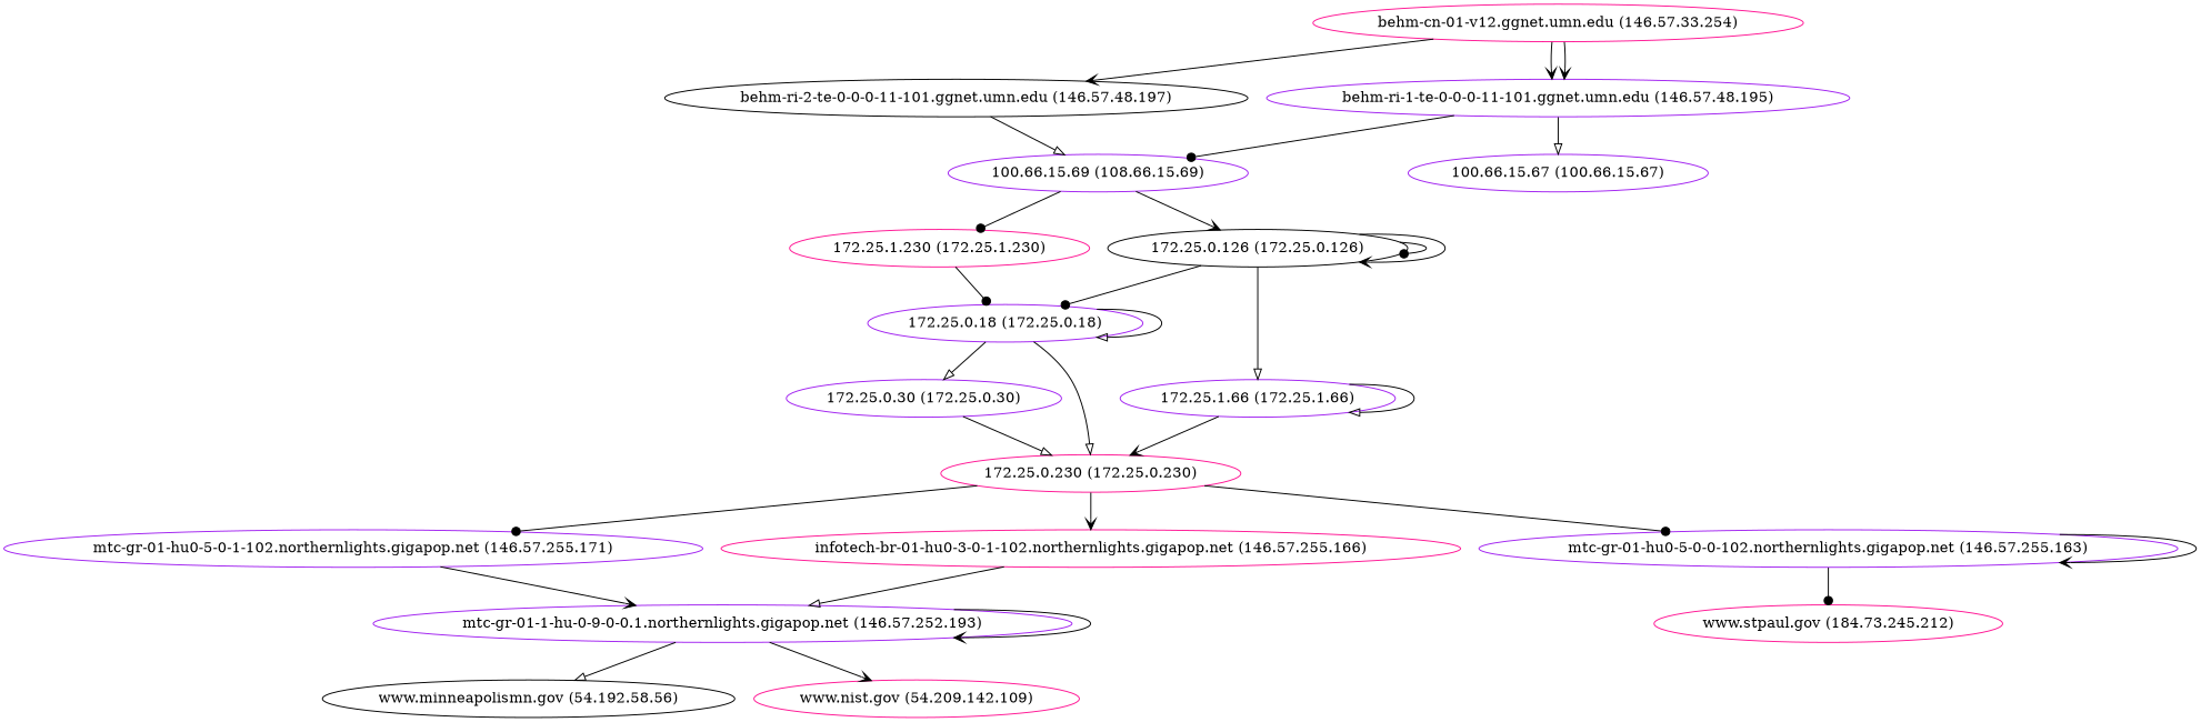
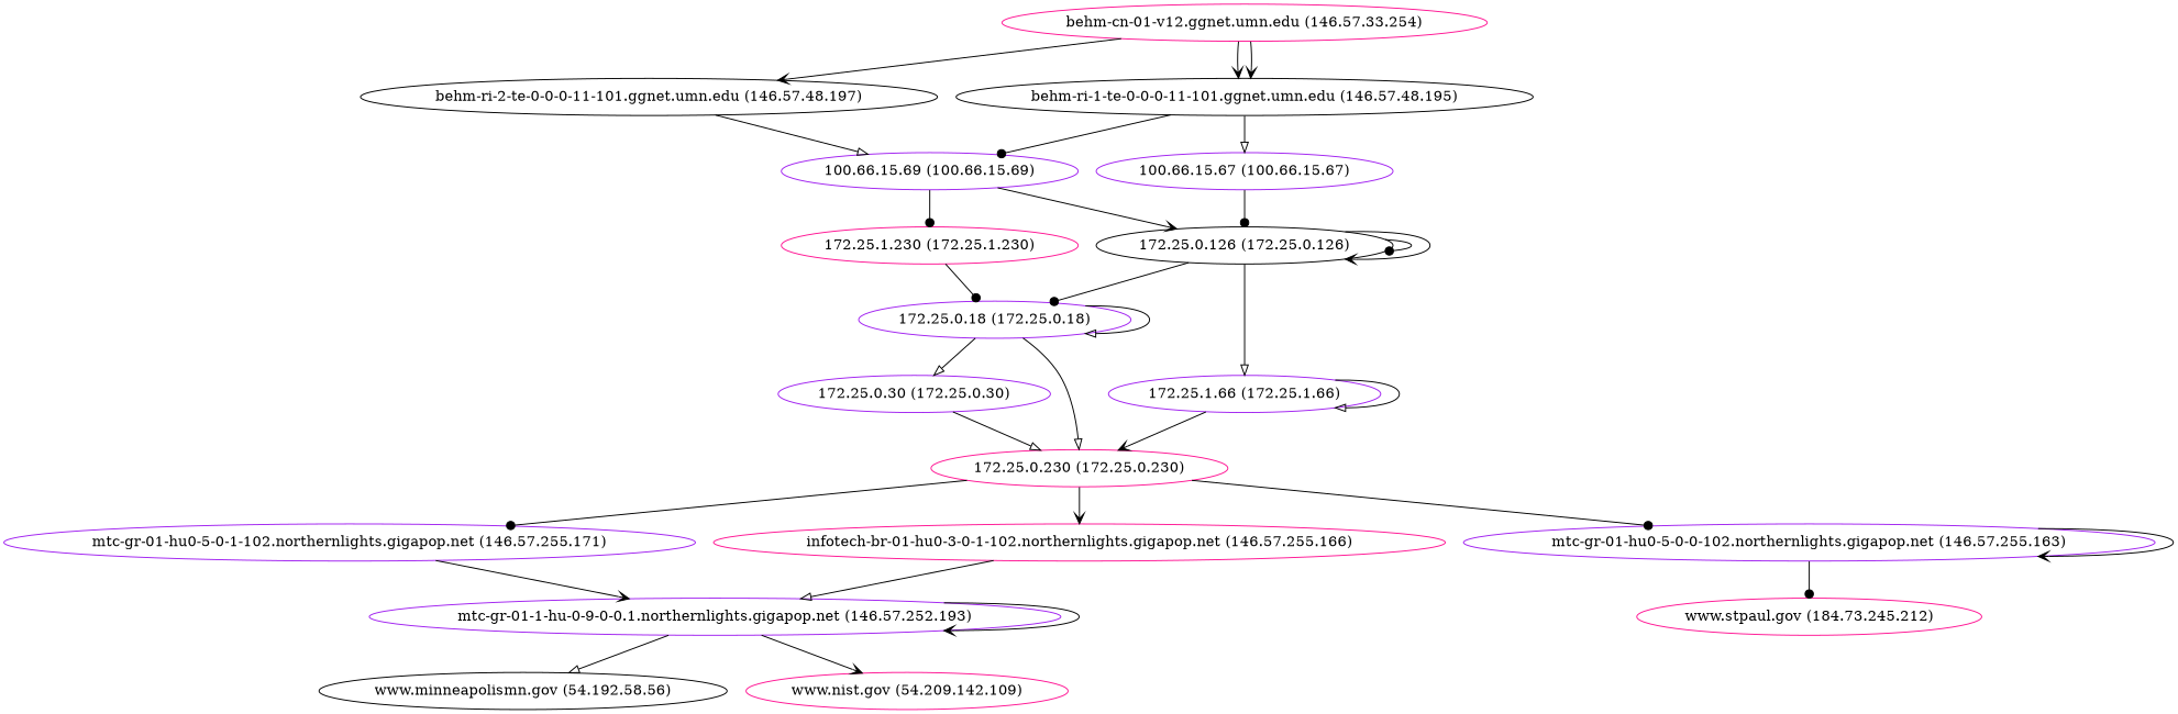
  digraph {
    node [color=purple]
    edge [arrowhead=vee]
    "behm-cn-01-v12.ggnet.umn.edu (146.57.33.254)" [color=deeppink]
-   "behm-ri-1-te-0-0-0-11-101.ggnet.umn.edu (146.57.48.195)"
+   "behm-ri-1-te-0-0-0-11-101.ggnet.umn.edu (146.57.48.195)" [color=black]
    "behm-ri-2-te-0-0-0-11-101.ggnet.umn.edu (146.57.48.197)" [color=black]
-   "100.66.15.69 (100.66.15.69)" [label="100.66.15.69 (108.66.15.69)"]
+   "100.66.15.69 (100.66.15.69)"
    "100.66.15.67 (100.66.15.67)"
    "172.25.0.126 (172.25.0.126)" [color=black]
    "172.25.1.230 (172.25.1.230)" [color=deeppink]
    "172.25.0.18 (172.25.0.18)"
    "172.25.1.66 (172.25.1.66)"
    "172.25.0.30 (172.25.0.30)"
    "172.25.0.230 (172.25.0.230)" [color=deeppink]
    "mtc-gr-01-hu0-5-0-1-102.northernlights.gigapop.net (146.57.255.171)"
    "mtc-gr-01-hu0-5-0-0-102.northernlights.gigapop.net (146.57.255.163)"
    "infotech-br-01-hu0-3-0-1-102.northernlights.gigapop.net (146.57.255.166)" [color=deeppink]
    "mtc-gr-01-1-hu-0-9-0-0.1.northernlights.gigapop.net (146.57.252.193)"
    "www.stpaul.gov (184.73.245.212)" [color=deeppink]
    "www.minneapolismn.gov (54.192.58.56)" [color=black]
    "www.nist.gov (54.209.142.109)" [color=deeppink]
    "behm-cn-01-v12.ggnet.umn.edu (146.57.33.254)" -> "behm-ri-1-te-0-0-0-11-101.ggnet.umn.edu (146.57.48.195)"
    "behm-cn-01-v12.ggnet.umn.edu (146.57.33.254)" -> "behm-ri-1-te-0-0-0-11-101.ggnet.umn.edu (146.57.48.195)"
    "behm-cn-01-v12.ggnet.umn.edu (146.57.33.254)" -> "behm-ri-2-te-0-0-0-11-101.ggnet.umn.edu (146.57.48.197)"
    "behm-ri-1-te-0-0-0-11-101.ggnet.umn.edu (146.57.48.195)" -> "100.66.15.69 (100.66.15.69)" [arrowhead=dot]
    "behm-ri-1-te-0-0-0-11-101.ggnet.umn.edu (146.57.48.195)" -> "100.66.15.67 (100.66.15.67)" [arrowhead=onormal]
    "behm-ri-2-te-0-0-0-11-101.ggnet.umn.edu (146.57.48.197)" -> "100.66.15.69 (100.66.15.69)" [arrowhead=onormal]
    "100.66.15.69 (100.66.15.69)" -> "172.25.0.126 (172.25.0.126)"
    "100.66.15.69 (100.66.15.69)" -> "172.25.1.230 (172.25.1.230)" [arrowhead=dot]
+   "100.66.15.67 (100.66.15.67)" -> "172.25.0.126 (172.25.0.126)" [arrowhead=dot]
    "172.25.0.126 (172.25.0.126)" -> "172.25.0.126 (172.25.0.126)" [arrowhead=dot]
    "172.25.0.126 (172.25.0.126)" -> "172.25.0.126 (172.25.0.126)"
    "172.25.0.126 (172.25.0.126)" -> "172.25.0.18 (172.25.0.18)" [arrowhead=dot]
    "172.25.0.126 (172.25.0.126)" -> "172.25.1.66 (172.25.1.66)" [arrowhead=onormal]
    "172.25.1.230 (172.25.1.230)" -> "172.25.0.18 (172.25.0.18)" [arrowhead=dot]
    "172.25.0.18 (172.25.0.18)" -> "172.25.0.18 (172.25.0.18)" [arrowhead=onormal]
    "172.25.0.18 (172.25.0.18)" -> "172.25.0.30 (172.25.0.30)" [arrowhead=onormal]
    "172.25.0.18 (172.25.0.18)" -> "172.25.0.230 (172.25.0.230)" [arrowhead=onormal]
    "172.25.1.66 (172.25.1.66)" -> "172.25.1.66 (172.25.1.66)" [arrowhead=onormal]
    "172.25.1.66 (172.25.1.66)" -> "172.25.0.230 (172.25.0.230)"
    "172.25.0.30 (172.25.0.30)" -> "172.25.0.230 (172.25.0.230)" [arrowhead=onormal]
    "172.25.0.230 (172.25.0.230)" -> "mtc-gr-01-hu0-5-0-1-102.northernlights.gigapop.net (146.57.255.171)" [arrowhead=dot]
    "172.25.0.230 (172.25.0.230)" -> "mtc-gr-01-hu0-5-0-0-102.northernlights.gigapop.net (146.57.255.163)" [arrowhead=dot]
    "172.25.0.230 (172.25.0.230)" -> "infotech-br-01-hu0-3-0-1-102.northernlights.gigapop.net (146.57.255.166)"
    "mtc-gr-01-hu0-5-0-1-102.northernlights.gigapop.net (146.57.255.171)" -> "mtc-gr-01-1-hu-0-9-0-0.1.northernlights.gigapop.net (146.57.252.193)"
    "mtc-gr-01-hu0-5-0-0-102.northernlights.gigapop.net (146.57.255.163)" -> "mtc-gr-01-hu0-5-0-0-102.northernlights.gigapop.net (146.57.255.163)"
    "mtc-gr-01-hu0-5-0-0-102.northernlights.gigapop.net (146.57.255.163)" -> "www.stpaul.gov (184.73.245.212)" [arrowhead=dot]
    "infotech-br-01-hu0-3-0-1-102.northernlights.gigapop.net (146.57.255.166)" -> "mtc-gr-01-1-hu-0-9-0-0.1.northernlights.gigapop.net (146.57.252.193)" [arrowhead=onormal]
    "mtc-gr-01-1-hu-0-9-0-0.1.northernlights.gigapop.net (146.57.252.193)" -> "mtc-gr-01-1-hu-0-9-0-0.1.northernlights.gigapop.net (146.57.252.193)"
    "mtc-gr-01-1-hu-0-9-0-0.1.northernlights.gigapop.net (146.57.252.193)" -> "www.minneapolismn.gov (54.192.58.56)" [arrowhead=onormal]
    "mtc-gr-01-1-hu-0-9-0-0.1.northernlights.gigapop.net (146.57.252.193)" -> "www.nist.gov (54.209.142.109)"
  }
